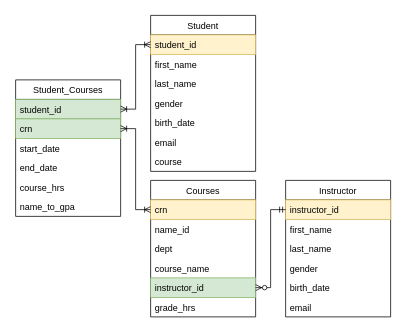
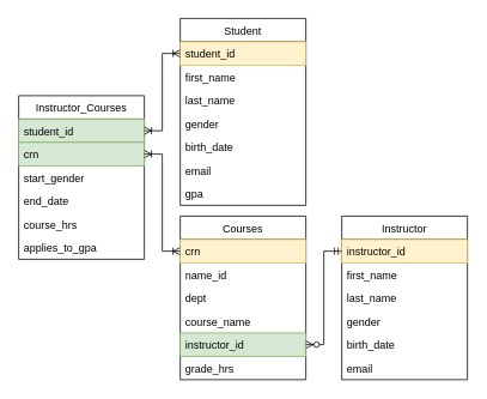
  <mxCell id="0" />
  <mxCell id="1" parent="0" />
  <mxCell id="2" value="Student" style="swimlane;fontStyle=0;childLayout=stackLayout;horizontal=1;startSize=26;fillColor=none;horizontalStack=0;resizeParent=1;resizeParentMax=0;resizeLast=0;collapsible=1;marginBottom=0;" vertex="1" parent="1"><mxGeometry x="200" y="20" width="140" height="208" as="geometry"><mxRectangle x="130" y="100" width="70" height="26" as="alternateBounds" /></mxGeometry></mxCell>
  <mxCell id="3" value="student_id" style="text;strokeColor=#d6b656;fillColor=#fff2cc;align=left;verticalAlign=top;spacingLeft=4;spacingRight=4;overflow=hidden;rotatable=0;points=[[0,0.5],[1,0.5]];portConstraint=eastwest;" vertex="1" parent="2"><mxGeometry y="26" width="140" height="26" as="geometry" /></mxCell>
  <mxCell id="4" value="first_name" style="text;strokeColor=none;fillColor=none;align=left;verticalAlign=top;spacingLeft=4;spacingRight=4;overflow=hidden;rotatable=0;points=[[0,0.5],[1,0.5]];portConstraint=eastwest;" vertex="1" parent="2"><mxGeometry y="52" width="140" height="26" as="geometry" /></mxCell>
  <mxCell id="5" value="last_name" style="text;strokeColor=none;fillColor=none;align=left;verticalAlign=top;spacingLeft=4;spacingRight=4;overflow=hidden;rotatable=0;points=[[0,0.5],[1,0.5]];portConstraint=eastwest;" vertex="1" parent="2"><mxGeometry y="78" width="140" height="26" as="geometry" /></mxCell>
  <mxCell id="6" value="gender" style="text;strokeColor=none;fillColor=none;align=left;verticalAlign=top;spacingLeft=4;spacingRight=4;overflow=hidden;rotatable=0;points=[[0,0.5],[1,0.5]];portConstraint=eastwest;" vertex="1" parent="2"><mxGeometry y="104" width="140" height="26" as="geometry" /></mxCell>
  <mxCell id="7" value="birth_date" style="text;strokeColor=none;fillColor=none;align=left;verticalAlign=top;spacingLeft=4;spacingRight=4;overflow=hidden;rotatable=0;points=[[0,0.5],[1,0.5]];portConstraint=eastwest;" vertex="1" parent="2"><mxGeometry y="130" width="140" height="26" as="geometry" /></mxCell>
  <mxCell id="8" value="email" style="text;strokeColor=none;fillColor=none;align=left;verticalAlign=top;spacingLeft=4;spacingRight=4;overflow=hidden;rotatable=0;points=[[0,0.5],[1,0.5]];portConstraint=eastwest;" vertex="1" parent="2"><mxGeometry y="156" width="140" height="26" as="geometry" /></mxCell>
- <mxCell id="9" value="course" style="text;strokeColor=none;fillColor=none;align=left;verticalAlign=top;spacingLeft=4;spacingRight=4;overflow=hidden;rotatable=0;points=[[0,0.5],[1,0.5]];portConstraint=eastwest;" vertex="1" parent="2"><mxGeometry y="182" width="140" height="26" as="geometry" /></mxCell>
- <mxCell id="10" value="Student_Courses" style="swimlane;fontStyle=0;childLayout=stackLayout;horizontal=1;startSize=26;fillColor=none;horizontalStack=0;resizeParent=1;resizeParentMax=0;resizeLast=0;collapsible=1;marginBottom=0;" vertex="1" parent="1"><mxGeometry x="20" y="106" width="140" height="182" as="geometry" /></mxCell>
+ <mxCell id="9" value="gpa" style="text;strokeColor=none;fillColor=none;align=left;verticalAlign=top;spacingLeft=4;spacingRight=4;overflow=hidden;rotatable=0;points=[[0,0.5],[1,0.5]];portConstraint=eastwest;" vertex="1" parent="2"><mxGeometry y="182" width="140" height="26" as="geometry" /></mxCell>
+ <mxCell id="10" value="Instructor_Courses" style="swimlane;fontStyle=0;childLayout=stackLayout;horizontal=1;startSize=26;fillColor=none;horizontalStack=0;resizeParent=1;resizeParentMax=0;resizeLast=0;collapsible=1;marginBottom=0;" vertex="1" parent="1"><mxGeometry x="20" y="106" width="140" height="182" as="geometry" /></mxCell>
  <mxCell id="11" value="student_id" style="text;strokeColor=#82b366;fillColor=#d5e8d4;align=left;verticalAlign=top;spacingLeft=4;spacingRight=4;overflow=hidden;rotatable=0;points=[[0,0.5],[1,0.5]];portConstraint=eastwest;" vertex="1" parent="10"><mxGeometry y="26" width="140" height="26" as="geometry" /></mxCell>
  <mxCell id="12" value="crn" style="text;strokeColor=#82b366;fillColor=#d5e8d4;align=left;verticalAlign=top;spacingLeft=4;spacingRight=4;overflow=hidden;rotatable=0;points=[[0,0.5],[1,0.5]];portConstraint=eastwest;" vertex="1" parent="10"><mxGeometry y="52" width="140" height="26" as="geometry" /></mxCell>
- <mxCell id="13" value="start_date" style="text;strokeColor=none;fillColor=none;align=left;verticalAlign=top;spacingLeft=4;spacingRight=4;overflow=hidden;rotatable=0;points=[[0,0.5],[1,0.5]];portConstraint=eastwest;" vertex="1" parent="10"><mxGeometry y="78" width="140" height="26" as="geometry" /></mxCell>
+ <mxCell id="13" value="start_gender" style="text;strokeColor=none;fillColor=none;align=left;verticalAlign=top;spacingLeft=4;spacingRight=4;overflow=hidden;rotatable=0;points=[[0,0.5],[1,0.5]];portConstraint=eastwest;" vertex="1" parent="10"><mxGeometry y="78" width="140" height="26" as="geometry" /></mxCell>
  <mxCell id="14" value="end_date" style="text;strokeColor=none;fillColor=none;align=left;verticalAlign=top;spacingLeft=4;spacingRight=4;overflow=hidden;rotatable=0;points=[[0,0.5],[1,0.5]];portConstraint=eastwest;" vertex="1" parent="10"><mxGeometry y="104" width="140" height="26" as="geometry" /></mxCell>
  <mxCell id="15" value="course_hrs" style="text;strokeColor=none;fillColor=none;align=left;verticalAlign=top;spacingLeft=4;spacingRight=4;overflow=hidden;rotatable=0;points=[[0,0.5],[1,0.5]];portConstraint=eastwest;" vertex="1" parent="10"><mxGeometry y="130" width="140" height="26" as="geometry" /></mxCell>
- <mxCell id="16" value="name_to_gpa" style="text;strokeColor=none;fillColor=none;align=left;verticalAlign=top;spacingLeft=4;spacingRight=4;overflow=hidden;rotatable=0;points=[[0,0.5],[1,0.5]];portConstraint=eastwest;" vertex="1" parent="10"><mxGeometry y="156" width="140" height="26" as="geometry" /></mxCell>
+ <mxCell id="16" value="applies_to_gpa" style="text;strokeColor=none;fillColor=none;align=left;verticalAlign=top;spacingLeft=4;spacingRight=4;overflow=hidden;rotatable=0;points=[[0,0.5],[1,0.5]];portConstraint=eastwest;" vertex="1" parent="10"><mxGeometry y="156" width="140" height="26" as="geometry" /></mxCell>
  <mxCell id="17" value="Courses" style="swimlane;fontStyle=0;childLayout=stackLayout;horizontal=1;startSize=26;horizontalStack=0;resizeParent=1;resizeParentMax=0;resizeLast=0;collapsible=1;marginBottom=0;" vertex="1" parent="1"><mxGeometry x="200" y="240" width="140" height="182" as="geometry" /></mxCell>
  <mxCell id="18" value="crn" style="text;strokeColor=#d6b656;fillColor=#fff2cc;align=left;verticalAlign=top;spacingLeft=4;spacingRight=4;overflow=hidden;rotatable=0;points=[[0,0.5],[1,0.5]];portConstraint=eastwest;" vertex="1" parent="17"><mxGeometry y="26" width="140" height="26" as="geometry" /></mxCell>
  <mxCell id="19" value="name_id" style="text;align=left;verticalAlign=top;spacingLeft=4;spacingRight=4;overflow=hidden;rotatable=0;points=[[0,0.5],[1,0.5]];portConstraint=eastwest;" vertex="1" parent="17"><mxGeometry y="52" width="140" height="26" as="geometry" /></mxCell>
  <mxCell id="20" value="dept" style="text;strokeColor=none;fillColor=none;align=left;verticalAlign=top;spacingLeft=4;spacingRight=4;overflow=hidden;rotatable=0;points=[[0,0.5],[1,0.5]];portConstraint=eastwest;" vertex="1" parent="17"><mxGeometry y="78" width="140" height="26" as="geometry" /></mxCell>
  <mxCell id="21" value="course_name" style="text;strokeColor=none;fillColor=none;align=left;verticalAlign=top;spacingLeft=4;spacingRight=4;overflow=hidden;rotatable=0;points=[[0,0.5],[1,0.5]];portConstraint=eastwest;" vertex="1" parent="17"><mxGeometry y="104" width="140" height="26" as="geometry" /></mxCell>
  <mxCell id="22" value="instructor_id" style="text;strokeColor=#82b366;fillColor=#d5e8d4;align=left;verticalAlign=top;spacingLeft=4;spacingRight=4;overflow=hidden;rotatable=0;points=[[0,0.5],[1,0.5]];portConstraint=eastwest;" vertex="1" parent="17"><mxGeometry y="130" width="140" height="26" as="geometry" /></mxCell>
  <mxCell id="23" value="grade_hrs" style="text;strokeColor=none;fillColor=none;align=left;verticalAlign=top;spacingLeft=4;spacingRight=4;overflow=hidden;rotatable=0;points=[[0,0.5],[1,0.5]];portConstraint=eastwest;" vertex="1" parent="17"><mxGeometry y="156" width="140" height="26" as="geometry" /></mxCell>
  <mxCell id="24" value="" style="edgeStyle=orthogonalEdgeStyle;rounded=0;orthogonalLoop=1;jettySize=auto;html=1;entryX=0;entryY=0.5;entryDx=0;entryDy=0;startArrow=ERoneToMany;startFill=0;endArrow=ERoneToMany;endFill=0;" edge="1" parent="1" source="11" target="3"><mxGeometry relative="1" as="geometry" /></mxCell>
  <mxCell id="25" value="" style="edgeStyle=orthogonalEdgeStyle;rounded=0;orthogonalLoop=1;jettySize=auto;html=1;startArrow=ERoneToMany;startFill=0;endArrow=ERoneToMany;endFill=0;entryX=0;entryY=0.5;entryDx=0;entryDy=0;" edge="1" parent="1" source="12" target="18"><mxGeometry relative="1" as="geometry" /></mxCell>
  <mxCell id="26" value="Instructor" style="swimlane;fontStyle=0;childLayout=stackLayout;horizontal=1;startSize=26;fillColor=none;horizontalStack=0;resizeParent=1;resizeParentMax=0;resizeLast=0;collapsible=1;marginBottom=0;" vertex="1" parent="1"><mxGeometry x="380" y="240" width="140" height="182" as="geometry" /></mxCell>
  <mxCell id="27" value="instructor_id" style="text;strokeColor=#d6b656;fillColor=#fff2cc;align=left;verticalAlign=top;spacingLeft=4;spacingRight=4;overflow=hidden;rotatable=0;points=[[0,0.5],[1,0.5]];portConstraint=eastwest;" vertex="1" parent="26"><mxGeometry y="26" width="140" height="26" as="geometry" /></mxCell>
  <mxCell id="28" value="first_name    " style="text;strokeColor=none;fillColor=none;align=left;verticalAlign=top;spacingLeft=4;spacingRight=4;overflow=hidden;rotatable=0;points=[[0,0.5],[1,0.5]];portConstraint=eastwest;" vertex="1" parent="26"><mxGeometry y="52" width="140" height="26" as="geometry" /></mxCell>
  <mxCell id="29" value="last_name" style="text;strokeColor=none;fillColor=none;align=left;verticalAlign=top;spacingLeft=4;spacingRight=4;overflow=hidden;rotatable=0;points=[[0,0.5],[1,0.5]];portConstraint=eastwest;" vertex="1" parent="26"><mxGeometry y="78" width="140" height="26" as="geometry" /></mxCell>
  <mxCell id="30" value="gender    " style="text;strokeColor=none;fillColor=none;align=left;verticalAlign=top;spacingLeft=4;spacingRight=4;overflow=hidden;rotatable=0;points=[[0,0.5],[1,0.5]];portConstraint=eastwest;" vertex="1" parent="26"><mxGeometry y="104" width="140" height="26" as="geometry" /></mxCell>
  <mxCell id="31" value="birth_date" style="text;strokeColor=none;fillColor=none;align=left;verticalAlign=top;spacingLeft=4;spacingRight=4;overflow=hidden;rotatable=0;points=[[0,0.5],[1,0.5]];portConstraint=eastwest;" vertex="1" parent="26"><mxGeometry y="130" width="140" height="26" as="geometry" /></mxCell>
  <mxCell id="32" value="email" style="text;strokeColor=none;fillColor=none;align=left;verticalAlign=top;spacingLeft=4;spacingRight=4;overflow=hidden;rotatable=0;points=[[0,0.5],[1,0.5]];portConstraint=eastwest;" vertex="1" parent="26"><mxGeometry y="156" width="140" height="26" as="geometry" /></mxCell>
  <mxCell id="33" style="edgeStyle=orthogonalEdgeStyle;rounded=0;orthogonalLoop=1;jettySize=auto;html=1;startArrow=ERzeroToMany;startFill=1;endArrow=ERmandOne;endFill=0;" edge="1" parent="1" source="22" target="27"><mxGeometry relative="1" as="geometry" /></mxCell>
